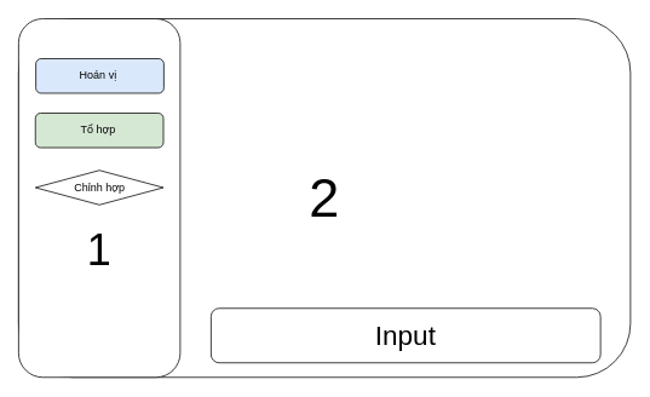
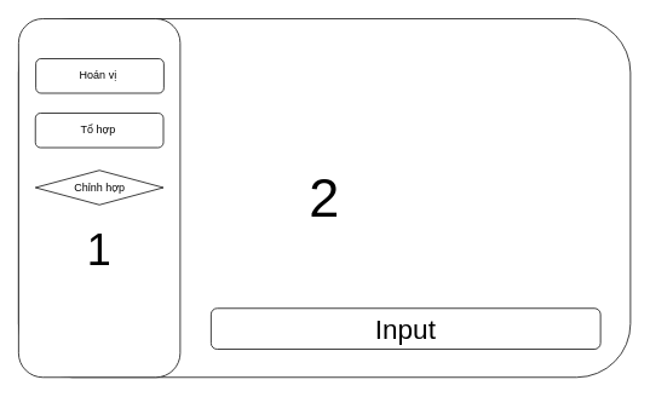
  <mxCell id="0" />
  <mxCell id="1" parent="0" />
  <mxCell id="2" value="&lt;font style=&quot;font-size: 60px;&quot;&gt;2&lt;/font&gt;" style="rounded=1;whiteSpace=wrap;html=1;gradientColor=none;" vertex="1" parent="1"><mxGeometry x="20" y="20" width="674" height="395" as="geometry" /></mxCell>
  <mxCell id="3" value="&lt;font style=&quot;font-size: 48px;&quot;&gt;&lt;br&gt;&lt;/font&gt;&lt;div style=&quot;font-size: 48px;&quot;&gt;&lt;font style=&quot;font-size: 48px;&quot;&gt;&lt;br&gt;&lt;/font&gt;&lt;/div&gt;&lt;div style=&quot;font-size: 48px;&quot;&gt;&lt;span style=&quot;background-color: initial;&quot;&gt;1&lt;/span&gt;&lt;/div&gt;" style="rounded=1;whiteSpace=wrap;html=1;" vertex="1" parent="1"><mxGeometry x="20" y="20" width="178" height="395" as="geometry" /></mxCell>
- <mxCell id="4" value="Hoán vị&amp;nbsp;" style="rounded=1;whiteSpace=wrap;html=1;fillColor=#dae8fc;" vertex="1" parent="1"><mxGeometry x="39" y="64" width="141" height="38" as="geometry" /></mxCell>
- <mxCell id="5" value="Tổ hợp&amp;nbsp;" style="rounded=1;whiteSpace=wrap;html=1;fillColor=#d5e8d4;" vertex="1" parent="1"><mxGeometry x="38.5" y="124" width="141" height="38" as="geometry" /></mxCell>
+ <mxCell id="4" value="Hoán vị&amp;nbsp;" style="rounded=1;whiteSpace=wrap;html=1;" vertex="1" parent="1"><mxGeometry x="39" y="64" width="141" height="38" as="geometry" /></mxCell>
+ <mxCell id="5" value="Tổ hợp&amp;nbsp;" style="rounded=1;whiteSpace=wrap;html=1;" vertex="1" parent="1"><mxGeometry x="38.5" y="124" width="141" height="38" as="geometry" /></mxCell>
  <mxCell id="6" value="Chỉnh hợp" style="rhombus;whiteSpace=wrap;html=1;" vertex="1" parent="1"><mxGeometry x="38.5" y="187" width="141" height="38" as="geometry" /></mxCell>
- <mxCell id="7" value="&lt;font style=&quot;font-size: 30px;&quot;&gt;Input&lt;/font&gt;" style="rounded=1;whiteSpace=wrap;html=1;" vertex="1" parent="1"><mxGeometry x="232" y="339" width="429" height="60" as="geometry" /></mxCell>
+ <mxCell id="7" value="&lt;font style=&quot;font-size: 30px;&quot;&gt;Input&lt;/font&gt;" style="rounded=1;whiteSpace=wrap;html=1;" vertex="1" parent="1"><mxGeometry x="232" y="339" width="429" height="45" as="geometry" /></mxCell>
